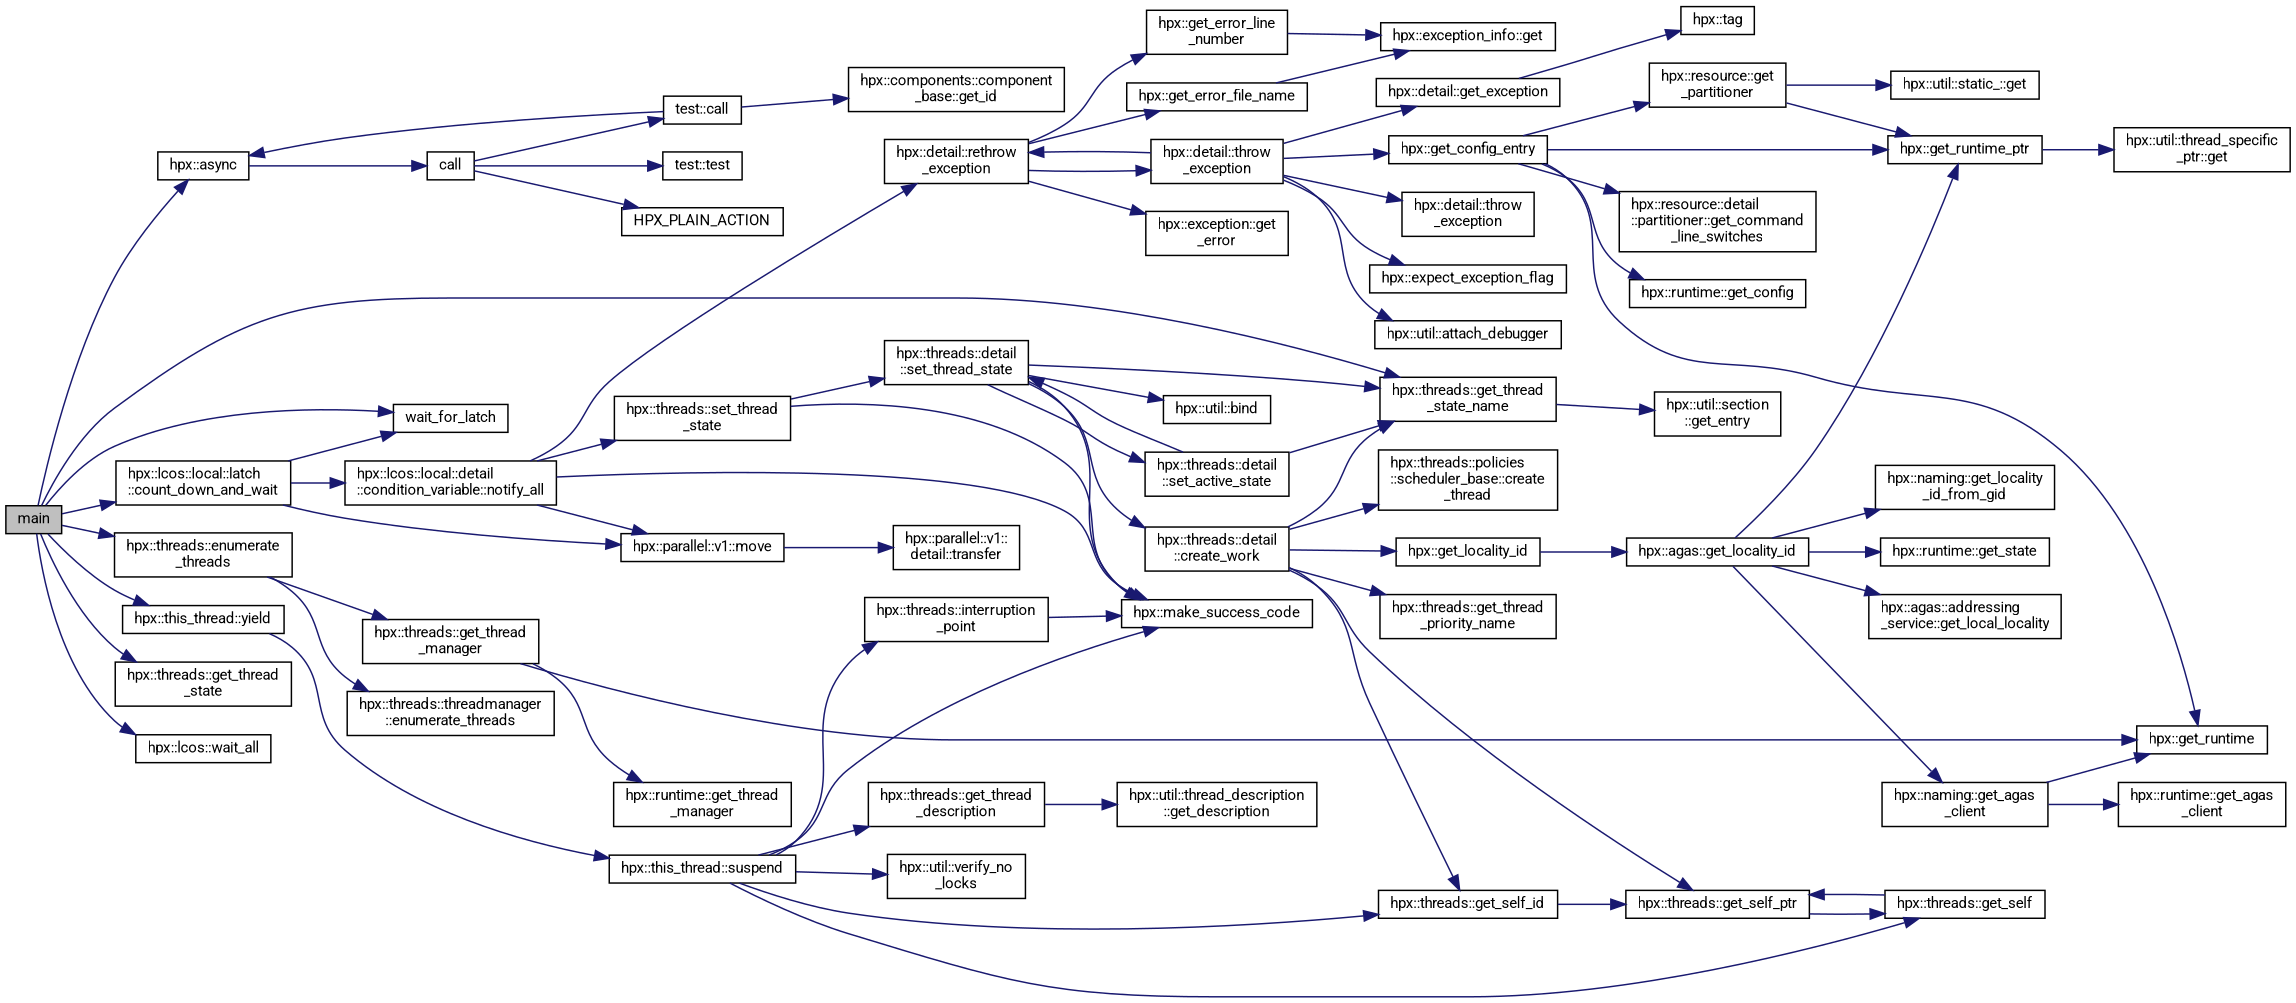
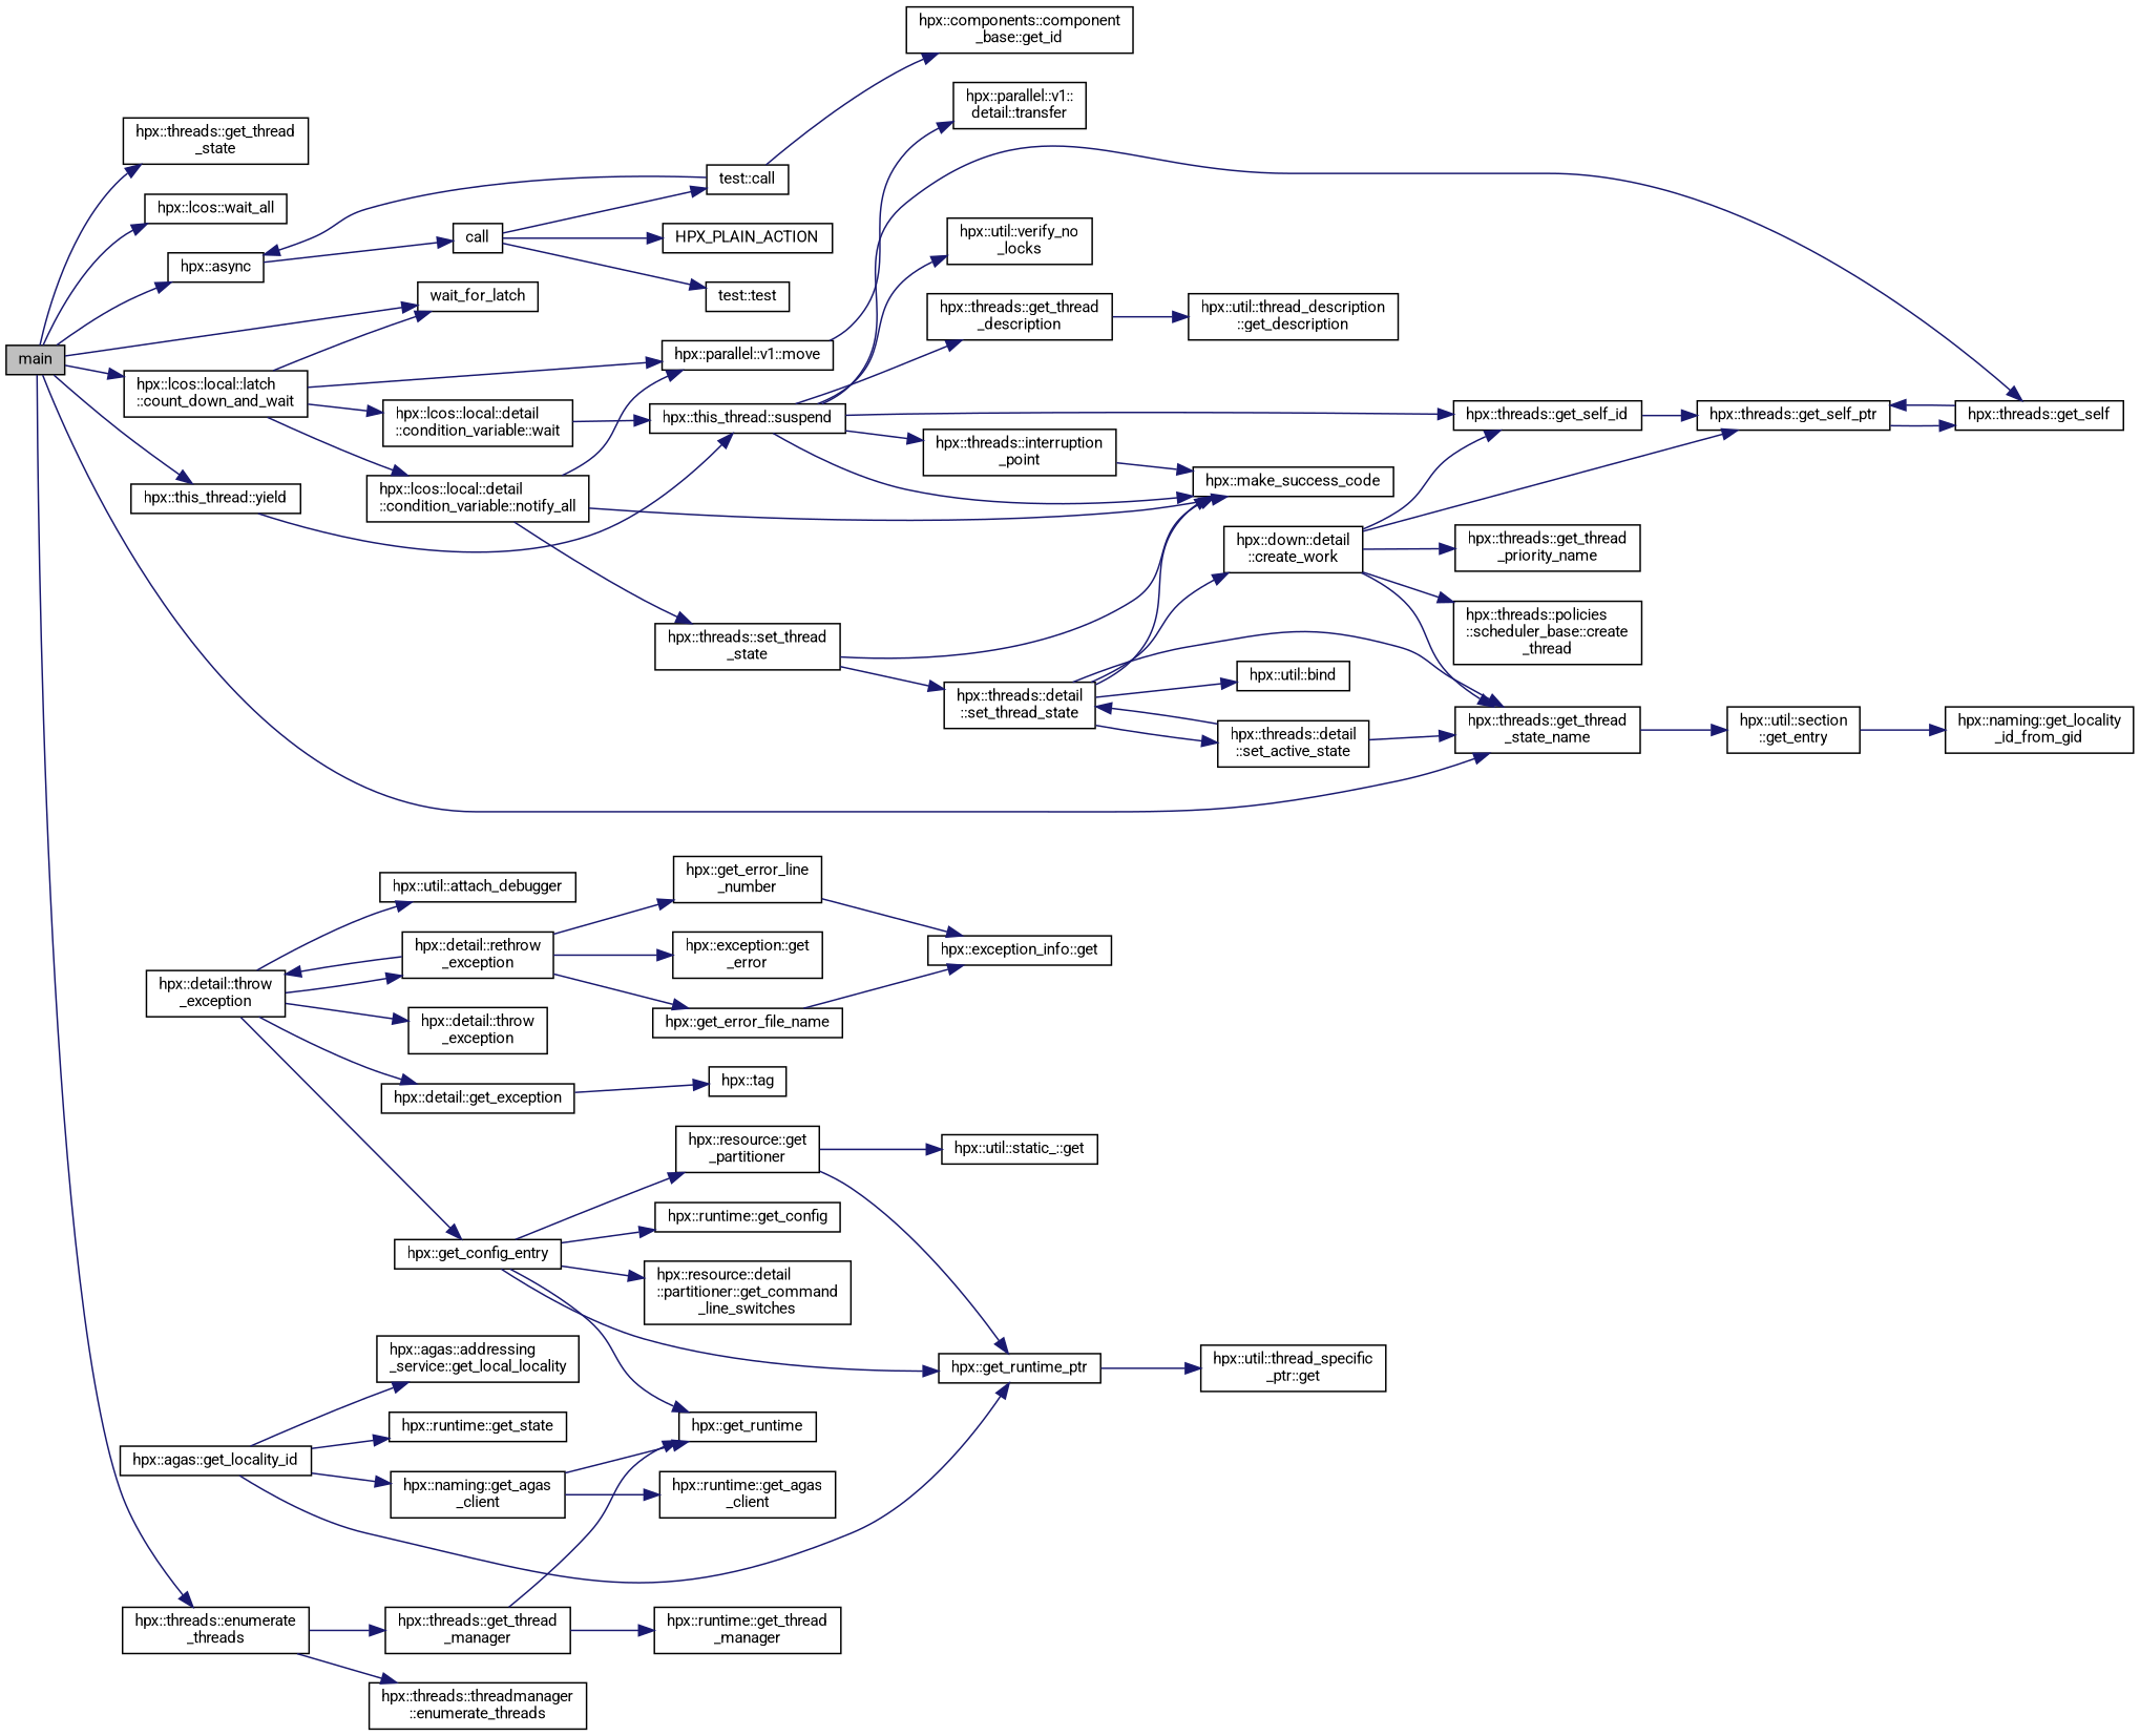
  digraph {
    fontname=Roboto
    rankdir=LR
    node [color=black fillcolor=white fontname=Roboto fontsize=10 shape=record style=filled]
    edge [color=midnightblue fontname=Roboto fontsize=10 labelfontname=Helvetica labelfontsize=10 style=solid]
    n1 [fillcolor=grey75 fontcolor=black height=0.2 label=main width=0.4]
    n2 [height=0.2 label="hpx::async" width=0.4]
    n3 [height=0.2 label=wait_for_latch width=0.4]
    n4 [height=0.2 label="hpx::lcos::local::latch\l::count_down_and_wait" width=0.4]
    n5 [height=0.2 label="hpx::threads::get_thread\l_state_name" width=0.4]
    n6 [height=0.2 label="hpx::this_thread::yield" width=0.4]
    n7 [height=0.2 label="hpx::threads::enumerate\l_threads" width=0.4]
    n8 [height=0.2 label="hpx::threads::get_thread\l_state" width=0.4]
    n9 [height=0.2 label="hpx::lcos::wait_all" width=0.4]
    n10 [height=0.2 label=call width=0.4]
    n11 [height=0.2 label="hpx::lcos::local::detail\l::condition_variable::notify_all" width=0.4]
    n12 [height=0.2 label="hpx::parallel::v1::move" width=0.4]
+   n13 [height=0.2 label="hpx::lcos::local::detail\l::condition_variable::wait" width=0.4]
    n14 [height=0.2 label="hpx::util::section\l::get_entry" width=0.4]
    n15 [height=0.2 label="hpx::this_thread::suspend" width=0.4]
    n16 [height=0.2 label="hpx::threads::get_thread\l_manager" width=0.4]
    n17 [height=0.2 label="hpx::threads::threadmanager\l::enumerate_threads" width=0.4]
    n18 [height=0.2 label="test::test" width=0.4]
    n19 [height=0.2 label=HPX_PLAIN_ACTION width=0.4]
    n20 [height=0.2 label="test::call" width=0.4]
    n21 [height=0.2 label="hpx::components::component\l_base::get_id" width=0.4]
    n22 [height=0.2 label="hpx::threads::set_thread\l_state" width=0.4]
    n23 [height=0.2 label="hpx::make_success_code" width=0.4]
    n24 [height=0.2 label="hpx::detail::rethrow\l_exception" width=0.4]
    n25 [height=0.2 label="hpx::parallel::v1::\ldetail::transfer" width=0.4]
    n26 [height=0.2 label="hpx::threads::detail\l::set_thread_state" width=0.4]
    n27 [height=0.2 label="hpx::detail::throw\l_exception" width=0.4]
    n28 [height=0.2 label="hpx::exception::get\l_error" width=0.4]
    n29 [height=0.2 label="hpx::get_error_file_name" width=0.4]
    n30 [height=0.2 label="hpx::get_error_line\l_number" width=0.4]
    n31 [height=0.2 label="hpx::util::bind" width=0.4]
    n32 [height=0.2 label="hpx::threads::detail\l::set_active_state" width=0.4]
-   n33 [height=0.2 label="hpx::threads::detail\l::create_work" width=0.4]
+   n33 [height=0.2 label="hpx::down::detail\l::create_work" width=0.4]
    n34 [height=0.2 label="hpx::threads::get_thread\l_priority_name" width=0.4]
    n35 [height=0.2 label="hpx::threads::get_self_ptr" width=0.4]
    n36 [height=0.2 label="hpx::threads::get_self_id" width=0.4]
-   n37 [height=0.2 label="hpx::get_locality_id" width=0.4]
    n38 [height=0.2 label="hpx::threads::policies\l::scheduler_base::create\l_thread" width=0.4]
    n39 [height=0.2 label="hpx::threads::get_self" width=0.4]
    n40 [height=0.2 label="hpx::agas::get_locality_id" width=0.4]
    n41 [height=0.2 label="hpx::get_runtime_ptr" width=0.4]
    n42 [height=0.2 label="hpx::runtime::get_state" width=0.4]
    n43 [height=0.2 label="hpx::naming::get_agas\l_client" width=0.4]
    n44 [height=0.2 label="hpx::agas::addressing\l_service::get_local_locality" width=0.4]
    n45 [height=0.2 label="hpx::naming::get_locality\l_id_from_gid" width=0.4]
    n46 [height=0.2 label="hpx::util::thread_specific\l_ptr::get" width=0.4]
    n47 [height=0.2 label="hpx::get_runtime" width=0.4]
    n48 [height=0.2 label="hpx::runtime::get_agas\l_client" width=0.4]
-   n49 [height=0.2 label="hpx::expect_exception_flag" width=0.4]
    n50 [height=0.2 label="hpx::get_config_entry" width=0.4]
    n51 [height=0.2 label="hpx::util::attach_debugger" width=0.4]
    n52 [height=0.2 label="hpx::detail::get_exception" width=0.4]
    n53 [height=0.2 label="hpx::detail::throw\l_exception" width=0.4]
    n54 [height=0.2 label="hpx::exception_info::get" width=0.4]
    n55 [height=0.2 label="hpx::runtime::get_config" width=0.4]
    n56 [height=0.2 label="hpx::resource::get\l_partitioner" width=0.4]
    n57 [height=0.2 label="hpx::resource::detail\l::partitioner::get_command\l_line_switches" width=0.4]
    n58 [height=0.2 label="hpx::tag" width=0.4]
    n59 [height=0.2 label="hpx::util::static_::get" width=0.4]
    n60 [height=0.2 label="hpx::threads::interruption\l_point" width=0.4]
    n61 [height=0.2 label="hpx::util::verify_no\l_locks" width=0.4]
    n62 [height=0.2 label="hpx::threads::get_thread\l_description" width=0.4]
    n63 [height=0.2 label="hpx::util::thread_description\l::get_description" width=0.4]
    n64 [height=0.2 label="hpx::runtime::get_thread\l_manager" width=0.4]
    n1 -> n2
    n1 -> n3
    n1 -> n4
    n1 -> n5
    n1 -> n6
    n1 -> n7
    n1 -> n8
    n1 -> n9
    n2 -> n10
    n4 -> n3
    n4 -> n11
    n4 -> n12
+   n4 -> n13
    n5 -> n14
    n6 -> n15
    n7 -> n16
    n7 -> n17
    n10 -> n18
    n10 -> n19
    n10 -> n20
    n11 -> n12
    n11 -> n22
    n11 -> n23
-   n11 -> n24
    n12 -> n25
+   n13 -> n15
    n15 -> n23
    n15 -> n36
    n15 -> n39
    n15 -> n60
    n15 -> n61
    n15 -> n62
    n16 -> n47
    n16 -> n64
    n20 -> n2
    n20 -> n21
    n22 -> n23
    n22 -> n26
    n24 -> n27
    n24 -> n28
    n24 -> n29
    n24 -> n30
    n26 -> n5
    n26 -> n23
    n26 -> n31
    n26 -> n32
    n26 -> n33
    n27 -> n24
-   n27 -> n49
    n27 -> n50
    n27 -> n51
    n27 -> n52
    n27 -> n53
    n29 -> n54
    n30 -> n54
    n32 -> n5
    n32 -> n26
    n33 -> n5
    n33 -> n34
    n33 -> n35
    n33 -> n36
-   n33 -> n37
    n33 -> n38
    n35 -> n39
    n36 -> n35
-   n37 -> n40
    n39 -> n35
    n40 -> n41
    n40 -> n42
    n40 -> n43
    n40 -> n44
-   n40 -> n45
+   n14 -> n45
    n41 -> n46
    n43 -> n47
    n43 -> n48
    n50 -> n41
    n50 -> n47
    n50 -> n55
    n50 -> n56
    n50 -> n57
    n52 -> n58
    n56 -> n41
    n56 -> n59
    n60 -> n23
    n62 -> n63
  }
